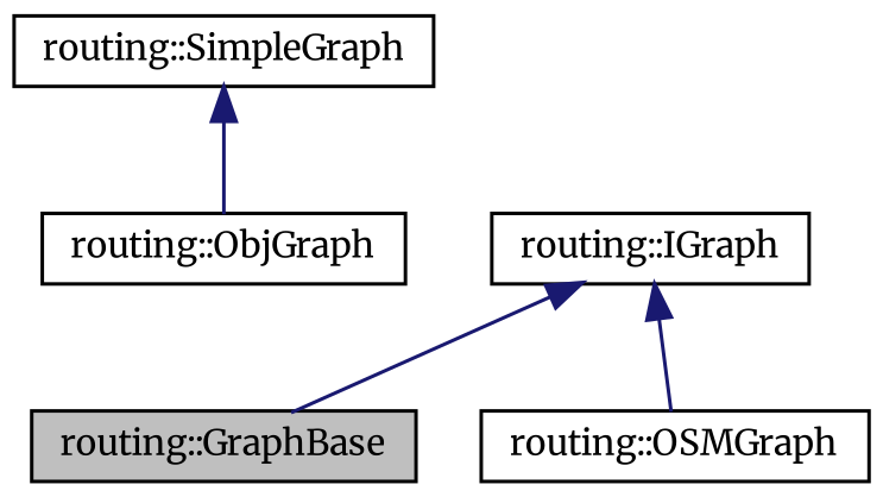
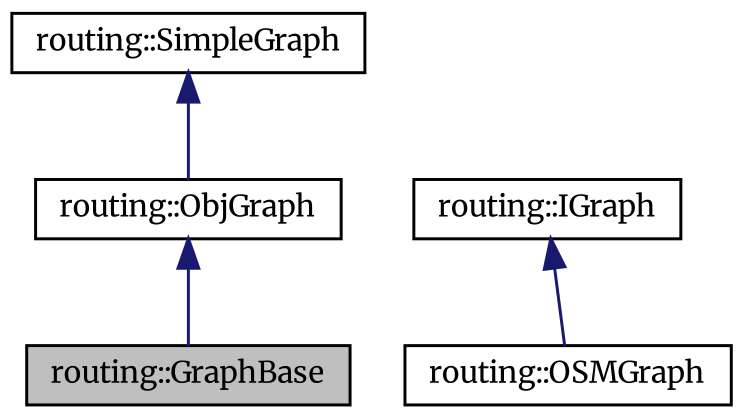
  digraph {
    fontname=Merriweather
    node [color=black fillcolor=white fontname=Merriweather fontsize=10 shape=record style=filled]
    edge [color=midnightblue dir=back fontname=Merriweather fontsize=10 labelfontname=Helvetica labelfontsize=10 style=solid]
    n1 [fillcolor=grey75 fontcolor=black height=0.2 label="routing::GraphBase" width=0.4]
    n2 [height=0.2 label="routing::OSMGraph" width=0.4]
    n3 [height=0.2 label="routing::SimpleGraph" width=0.4]
    n4 [height=0.2 label="routing::ObjGraph" width=0.4]
    n5 [height=0.2 label="routing::IGraph" width=0.4]
    n3 -> n4
-   n5 -> n1
+   n4 -> n1
    n5 -> n2
  }
